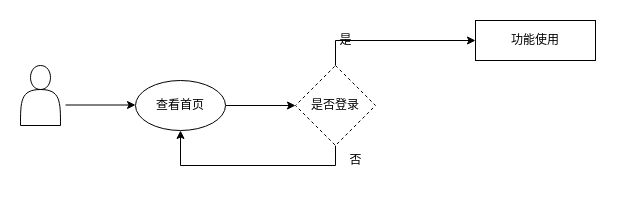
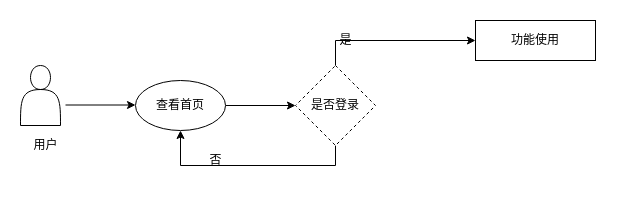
  <mxCell id="0" />
  <mxCell id="1" parent="0" />
  <mxCell id="2" value="" style="shape=actor;whiteSpace=wrap;html=1;" vertex="1" parent="1"><mxGeometry x="20" y="65" width="40" height="60" as="geometry" /></mxCell>
  <mxCell id="3" value="" style="endArrow=classic;html=1;rounded=0;" edge="1" parent="1"><mxGeometry width="50" height="50" relative="1" as="geometry"><mxPoint x="65" y="104.5" as="sourcePoint" /><mxPoint x="135" y="104.5" as="targetPoint" /></mxGeometry></mxCell>
  <mxCell id="4" value="" style="edgeStyle=orthogonalEdgeStyle;rounded=0;orthogonalLoop=1;jettySize=auto;html=1;" edge="1" parent="1" source="5" target="9"><mxGeometry relative="1" as="geometry" /></mxCell>
  <mxCell id="5" value="查看首页" style="ellipse;whiteSpace=wrap;html=1;" vertex="1" parent="1"><mxGeometry x="135" y="80" width="90" height="50" as="geometry" /></mxCell>
+ <mxCell id="6" value="&lt;font style=&quot;font-size: 12px;&quot; face=&quot;Times New Roman&quot;&gt;用户&lt;/font&gt;" style="text;html=1;align=center;verticalAlign=middle;resizable=0;points=[];autosize=1;strokeColor=none;fillColor=none;" vertex="1" parent="1"><mxGeometry x="20" y="130" width="50" height="30" as="geometry" /></mxCell>
  <mxCell id="7" style="edgeStyle=orthogonalEdgeStyle;rounded=0;orthogonalLoop=1;jettySize=auto;html=1;exitX=0.5;exitY=0;exitDx=0;exitDy=0;" edge="1" parent="1" source="9"><mxGeometry relative="1" as="geometry"><mxPoint x="475" y="40" as="targetPoint" /><Array as="points"><mxPoint x="335" y="40" /></Array></mxGeometry></mxCell>
  <mxCell id="8" style="edgeStyle=orthogonalEdgeStyle;rounded=0;orthogonalLoop=1;jettySize=auto;html=1;exitX=0.5;exitY=1;exitDx=0;exitDy=0;entryX=0.5;entryY=1;entryDx=0;entryDy=0;" edge="1" parent="1" source="9" target="5"><mxGeometry relative="1" as="geometry" /></mxCell>
  <mxCell id="9" value="是否登录" style="rhombus;whiteSpace=wrap;html=1;dashed=1;" vertex="1" parent="1"><mxGeometry x="295" y="65" width="80" height="80" as="geometry" /></mxCell>
  <mxCell id="10" value="是" style="text;html=1;align=center;verticalAlign=middle;resizable=0;points=[];autosize=1;strokeColor=none;fillColor=none;" vertex="1" parent="1"><mxGeometry x="325" y="25" width="40" height="30" as="geometry" /></mxCell>
- <mxCell id="11" value="否" style="text;html=1;align=center;verticalAlign=middle;resizable=0;points=[];autosize=1;strokeColor=none;fillColor=none;" vertex="1" parent="1"><mxGeometry x="335" y="145" width="40" height="30" as="geometry" /></mxCell>
+ <mxCell id="11" value="否" style="text;html=1;align=center;verticalAlign=middle;resizable=0;points=[];autosize=1;strokeColor=none;fillColor=none;" vertex="1" parent="1"><mxGeometry x="195" y="145" width="40" height="30" as="geometry" /></mxCell>
  <mxCell id="12" value="功能使用" style="rounded=0;whiteSpace=wrap;html=1;" vertex="1" parent="1"><mxGeometry x="475" y="20" width="120" height="40" as="geometry" /></mxCell>
